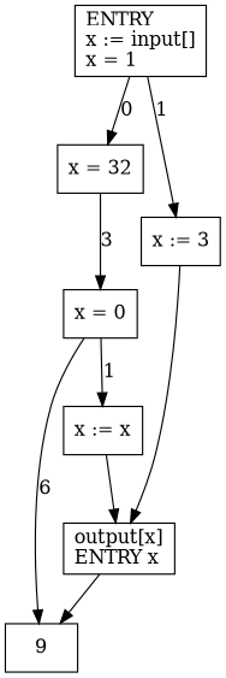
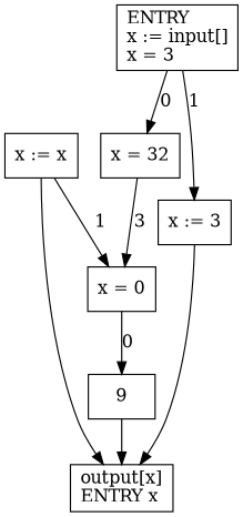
  digraph {
    node [shape=box]
    n1 [label="output[x]\lENTRY x\l"]
    n2 [label=9]
    n3 [label="x := x\l"]
    n4 [label="x = 0\l"]
    n5 [label="x = 32\l"]
    n6 [label="x := 3\l"]
-   n7 [label="ENTRY\lx := input[]\lx = 1\l"]
-   n1 -> n2
+   n7 [label="ENTRY\lx := input[]\lx = 3\l"]
+   n2 -> n1
    n3 -> n1
-   n4 -> n2 [label=6]
-   n4 -> n3 [label=1]
+   n4 -> n2 [label=0]
+   n3 -> n4 [label=1]
    n5 -> n4 [label=3]
    n6 -> n1
    n7 -> n5 [label=0]
    n7 -> n6 [label=1]
  }
